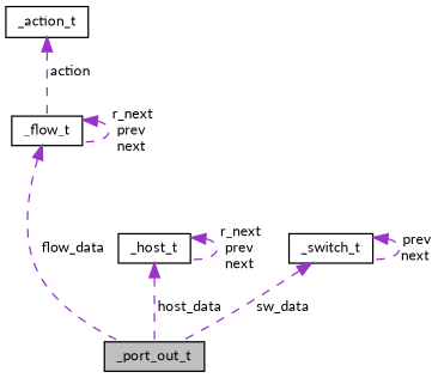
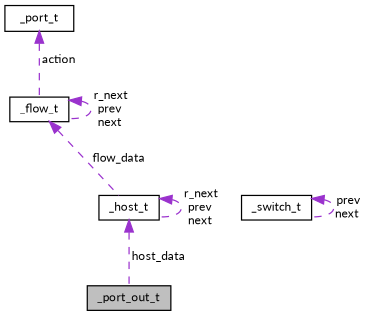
  digraph {
    fontname=Lato
    node [color=black fillcolor=white fontname=Lato fontsize=10 shape=record style=filled]
    edge [color=darkorchid3 dir=back fontname=Lato fontsize=10 labelfontname=Helvetica labelfontsize=10 style=dashed]
    n1 [fillcolor=grey75 fontcolor=black height=0.2 label=_port_out_t width=0.4]
    n2 [height=0.2 label=_host_t width=0.4]
    n3 [height=0.2 label=_flow_t width=0.4]
-   n4 [height=0.2 label=_action_t width=0.4]
+   n4 [height=0.2 label=_port_t width=0.4]
    n5 [height=0.2 label=_switch_t width=0.4]
    n2 -> n1 [label=" host_data"]
    n2 -> n2 [label=" r_next\nprev\nnext"]
-   n3 -> n1 [label=" flow_data"]
+   n3 -> n2 [label=" flow_data"]
    n3 -> n3 [label=" r_next\nprev\nnext"]
    n4 -> n3 [label=" action"]
-   n5 -> n1 [label=" sw_data"]
    n5 -> n5 [label=" prev\nnext"]
  }
